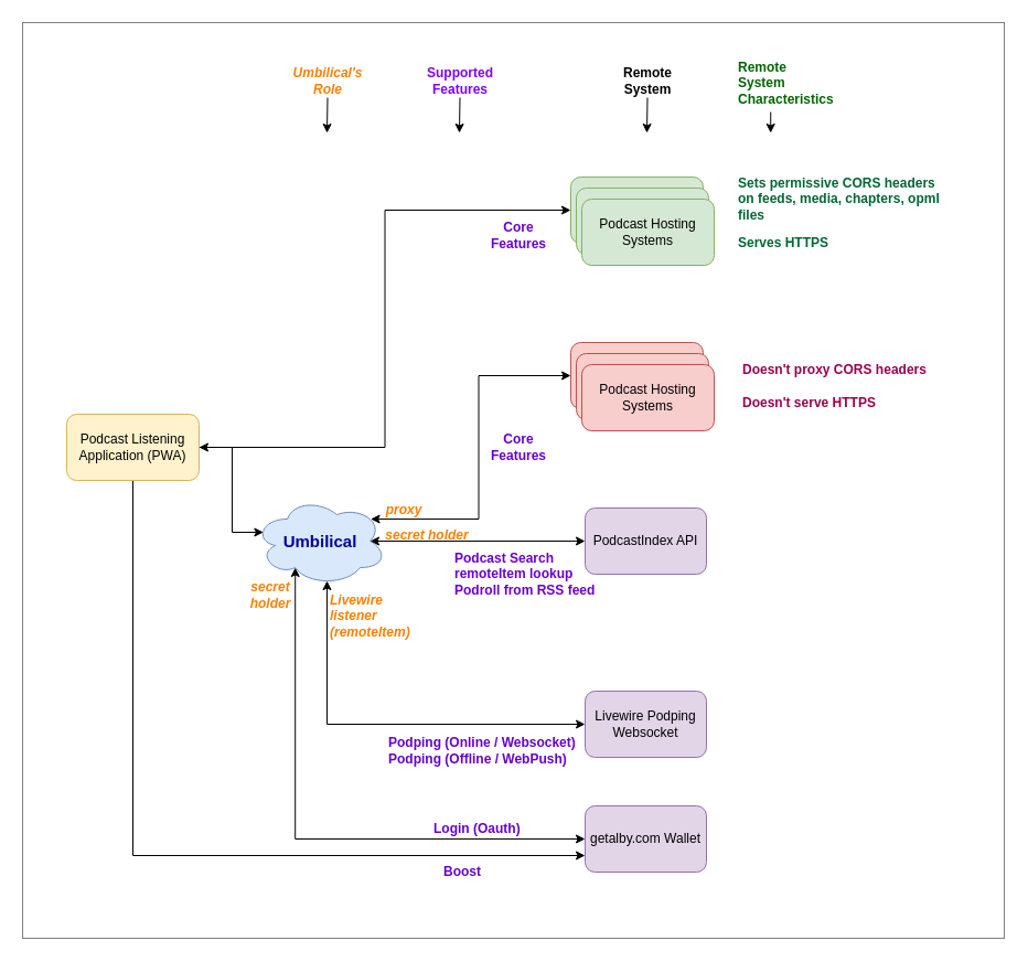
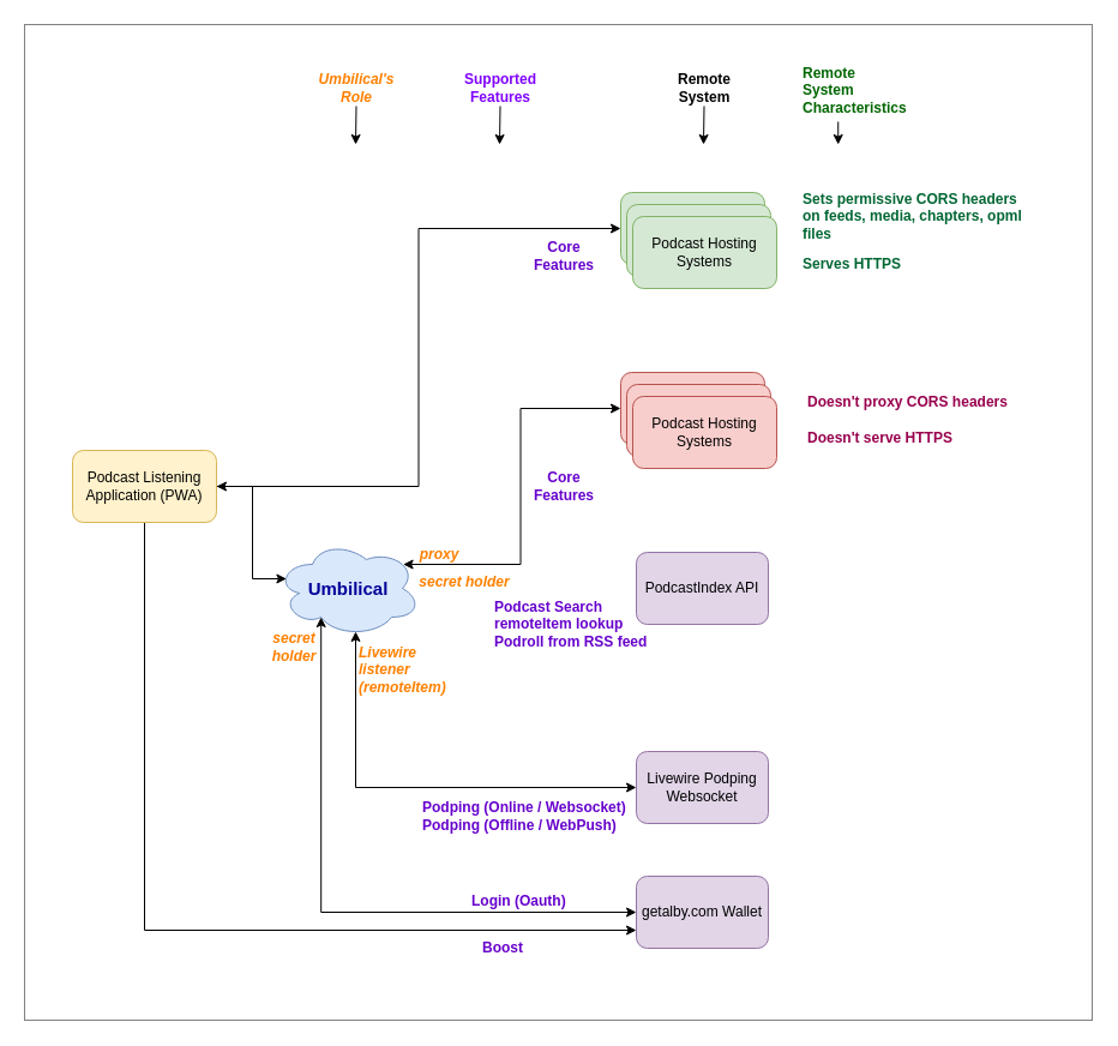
  <mxCell id="0" />
  <mxCell id="1" parent="0" />
  <mxCell id="2" style="edgeStyle=orthogonalEdgeStyle;rounded=0;orthogonalLoop=1;jettySize=auto;html=1;exitX=1;exitY=0.5;exitDx=0;exitDy=0;entryX=0;entryY=0.5;entryDx=0;entryDy=0;" parent="1" source="4" target="14" edge="1"><mxGeometry relative="1" as="geometry" /></mxCell>
  <mxCell id="3" style="edgeStyle=orthogonalEdgeStyle;rounded=0;orthogonalLoop=1;jettySize=auto;html=1;exitX=0.5;exitY=1;exitDx=0;exitDy=0;entryX=0;entryY=0.75;entryDx=0;entryDy=0;" parent="1" source="4" target="7" edge="1"><mxGeometry relative="1" as="geometry" /></mxCell>
  <mxCell id="4" value="Podcast Listening Application (PWA)" style="rounded=1;whiteSpace=wrap;html=1;fillColor=#fff2cc;strokeColor=#d6b656;" parent="1" vertex="1"><mxGeometry x="60" y="375" width="120" height="60" as="geometry" /></mxCell>
  <mxCell id="5" value="Podcast Hosting System" style="rounded=1;whiteSpace=wrap;html=1;fillColor=#f8cecc;strokeColor=#b85450;" parent="1" vertex="1"><mxGeometry x="517" y="310" width="120" height="60" as="geometry" /></mxCell>
  <mxCell id="6" value="PodcastIndex API" style="rounded=1;whiteSpace=wrap;html=1;fillColor=#e1d5e7;strokeColor=#9673a6;" parent="1" vertex="1"><mxGeometry x="530" y="460" width="110" height="60" as="geometry" /></mxCell>
  <mxCell id="7" value="getalby.com Wallet" style="rounded=1;whiteSpace=wrap;html=1;fillColor=#e1d5e7;strokeColor=#9673a6;" parent="1" vertex="1"><mxGeometry x="530" y="730" width="110" height="60" as="geometry" /></mxCell>
  <mxCell id="8" value="Livewire Podping Websocket" style="rounded=1;whiteSpace=wrap;html=1;fillColor=#e1d5e7;strokeColor=#9673a6;" parent="1" vertex="1"><mxGeometry x="530" y="626" width="110" height="60" as="geometry" /></mxCell>
  <mxCell id="9" value="&lt;font color=&quot;#99004d&quot;&gt;&lt;b&gt;Doesn't proxy CORS headers&lt;/b&gt;&lt;/font&gt;" style="text;html=1;align=left;verticalAlign=middle;whiteSpace=wrap;rounded=0;" parent="1" vertex="1"><mxGeometry x="671" y="315" width="180" height="40" as="geometry" /></mxCell>
  <mxCell id="10" value="&lt;font color=&quot;#99004d&quot;&gt;&lt;b&gt;Doesn't serve HTTPS&lt;/b&gt;&lt;/font&gt;" style="text;html=1;align=left;verticalAlign=middle;whiteSpace=wrap;rounded=0;" parent="1" vertex="1"><mxGeometry x="671" y="350" width="180" height="30" as="geometry" /></mxCell>
  <mxCell id="11" value="Podcast Hosting System" style="rounded=1;whiteSpace=wrap;html=1;fillColor=#f8cecc;strokeColor=#b85450;" parent="1" vertex="1"><mxGeometry x="522" y="320" width="120" height="60" as="geometry" /></mxCell>
  <mxCell id="12" value="Podcast Hosting Systems" style="rounded=1;whiteSpace=wrap;html=1;fillColor=#f8cecc;strokeColor=#b85450;" parent="1" vertex="1"><mxGeometry x="527" y="330" width="120" height="60" as="geometry" /></mxCell>
  <mxCell id="13" value="" style="group" parent="1" vertex="1" connectable="0"><mxGeometry x="397" y="230" width="340" height="80" as="geometry" /></mxCell>
  <mxCell id="14" value="Podcast Hosting System" style="rounded=1;whiteSpace=wrap;html=1;fillColor=#d5e8d4;strokeColor=#82b366;" parent="13" vertex="1"><mxGeometry x="120" y="-70" width="120" height="60" as="geometry" /></mxCell>
  <mxCell id="15" value="Podcast Hosting System" style="rounded=1;whiteSpace=wrap;html=1;fillColor=#d5e8d4;strokeColor=#82b366;" parent="13" vertex="1"><mxGeometry x="125" y="-60" width="120" height="60" as="geometry" /></mxCell>
  <mxCell id="16" value="Podcast Hosting Systems" style="rounded=1;whiteSpace=wrap;html=1;fillColor=#d5e8d4;strokeColor=#82b366;" parent="13" vertex="1"><mxGeometry x="130" y="-50" width="120" height="60" as="geometry" /></mxCell>
  <mxCell id="17" value="&lt;font color=&quot;#006633&quot;&gt;&lt;b&gt;Sets permissive CORS headers on feeds, media, chapters, opml files&lt;/b&gt;&lt;/font&gt;" style="text;html=1;align=left;verticalAlign=middle;whiteSpace=wrap;rounded=0;" parent="13" vertex="1"><mxGeometry x="270" y="-70" width="190" height="40" as="geometry" /></mxCell>
  <mxCell id="18" value="&lt;b&gt;&lt;font color=&quot;#006633&quot;&gt;Serves HTTPS&lt;/font&gt;&lt;/b&gt;" style="text;html=1;align=left;verticalAlign=middle;whiteSpace=wrap;rounded=0;" parent="13" vertex="1"><mxGeometry x="270" y="-30" width="180" height="40" as="geometry" /></mxCell>
  <mxCell id="19" style="edgeStyle=orthogonalEdgeStyle;rounded=0;orthogonalLoop=1;jettySize=auto;html=1;exitX=0.88;exitY=0.25;exitDx=0;exitDy=0;exitPerimeter=0;entryX=0;entryY=0.5;entryDx=0;entryDy=0;startArrow=classic;startFill=1;" parent="1" source="23" target="5" edge="1"><mxGeometry relative="1" as="geometry" /></mxCell>
- <mxCell id="20" style="edgeStyle=orthogonalEdgeStyle;rounded=0;orthogonalLoop=1;jettySize=auto;html=1;exitX=0.875;exitY=0.5;exitDx=0;exitDy=0;exitPerimeter=0;entryX=0;entryY=0.5;entryDx=0;entryDy=0;startArrow=classic;startFill=1;" parent="1" source="23" target="6" edge="1"><mxGeometry relative="1" as="geometry" /></mxCell>
  <mxCell id="21" style="edgeStyle=orthogonalEdgeStyle;rounded=0;orthogonalLoop=1;jettySize=auto;html=1;exitX=0.55;exitY=0.95;exitDx=0;exitDy=0;exitPerimeter=0;entryX=0;entryY=0.5;entryDx=0;entryDy=0;startArrow=classic;startFill=1;" parent="1" source="23" target="8" edge="1"><mxGeometry relative="1" as="geometry"><Array as="points"><mxPoint x="296" y="656" /></Array></mxGeometry></mxCell>
  <mxCell id="22" style="edgeStyle=orthogonalEdgeStyle;rounded=0;orthogonalLoop=1;jettySize=auto;html=1;exitX=0.31;exitY=0.8;exitDx=0;exitDy=0;exitPerimeter=0;entryX=0;entryY=0.5;entryDx=0;entryDy=0;startArrow=classic;startFill=1;" parent="1" source="23" target="7" edge="1"><mxGeometry relative="1" as="geometry"><Array as="points"><mxPoint x="267" y="760" /></Array></mxGeometry></mxCell>
  <mxCell id="23" value="Umbilical" style="ellipse;shape=cloud;whiteSpace=wrap;html=1;fillColor=#dae8fc;strokeColor=#6c8ebf;fontColor=#000099;fontSize=15;fontStyle=1" parent="1" vertex="1"><mxGeometry x="230" y="450" width="120" height="80" as="geometry" /></mxCell>
  <mxCell id="24" value="Core Features" style="text;html=1;align=center;verticalAlign=middle;whiteSpace=wrap;rounded=0;fontColor=#6600CC;fontStyle=1" parent="1" vertex="1"><mxGeometry x="440" y="390" width="60" height="30" as="geometry" /></mxCell>
  <mxCell id="25" style="edgeStyle=orthogonalEdgeStyle;rounded=0;orthogonalLoop=1;jettySize=auto;html=1;exitX=1;exitY=0.5;exitDx=0;exitDy=0;entryX=0.07;entryY=0.4;entryDx=0;entryDy=0;entryPerimeter=0;startArrow=classic;startFill=1;" parent="1" source="4" target="23" edge="1"><mxGeometry relative="1" as="geometry"><Array as="points"><mxPoint x="210" y="405" /><mxPoint x="210" y="482" /></Array></mxGeometry></mxCell>
  <mxCell id="26" value="" style="group" parent="1" vertex="1" connectable="0"><mxGeometry x="390" y="740" width="180" height="34" as="geometry" /></mxCell>
  <mxCell id="27" value="Login (Oauth)" style="text;html=1;align=left;verticalAlign=middle;whiteSpace=wrap;rounded=0;fontColor=#6600CC;fontStyle=1" parent="26" vertex="1"><mxGeometry x="1" width="180" height="21.935" as="geometry" /></mxCell>
  <mxCell id="28" value="" style="group" parent="1" vertex="1" connectable="0"><mxGeometry x="386.5" y="769" width="73.5" height="34" as="geometry" /></mxCell>
  <mxCell id="29" value="Boost" style="text;html=1;align=left;verticalAlign=middle;whiteSpace=wrap;rounded=0;fontColor=#6600CC;fontStyle=1" parent="28" vertex="1"><mxGeometry x="13.475" y="10" width="15.925" height="21.94" as="geometry" /></mxCell>
  <mxCell id="30" style="edgeStyle=orthogonalEdgeStyle;rounded=0;orthogonalLoop=1;jettySize=auto;html=1;exitX=0.5;exitY=1;exitDx=0;exitDy=0;" edge="1" parent="1" source="31"><mxGeometry relative="1" as="geometry"><mxPoint x="586" y="120" as="targetPoint" /></mxGeometry></mxCell>
  <mxCell id="31" value="Remote System" style="text;html=1;align=center;verticalAlign=middle;whiteSpace=wrap;rounded=0;fontStyle=1" vertex="1" parent="1"><mxGeometry x="556.5" y="58" width="60" height="30" as="geometry" /></mxCell>
  <mxCell id="32" style="edgeStyle=orthogonalEdgeStyle;rounded=0;orthogonalLoop=1;jettySize=auto;html=1;exitX=0.5;exitY=1;exitDx=0;exitDy=0;" edge="1" parent="1" source="33"><mxGeometry relative="1" as="geometry"><mxPoint x="698.222" y="120" as="targetPoint" /></mxGeometry></mxCell>
  <mxCell id="33" value="Remote System Characteristics" style="text;html=1;align=left;verticalAlign=middle;whiteSpace=wrap;rounded=0;fontStyle=1;fontColor=#006600;" vertex="1" parent="1"><mxGeometry x="666.5" y="49" width="63.5" height="52" as="geometry" /></mxCell>
  <mxCell id="34" style="edgeStyle=orthogonalEdgeStyle;rounded=0;orthogonalLoop=1;jettySize=auto;html=1;exitX=0.5;exitY=1;exitDx=0;exitDy=0;" edge="1" parent="1" source="35"><mxGeometry relative="1" as="geometry"><mxPoint x="416" y="120" as="targetPoint" /></mxGeometry></mxCell>
  <mxCell id="35" value="Supported Features" style="text;html=1;align=center;verticalAlign=middle;whiteSpace=wrap;rounded=0;fontStyle=1;fontColor=#7F00FF;" vertex="1" parent="1"><mxGeometry x="386.5" y="58" width="60" height="30" as="geometry" /></mxCell>
  <mxCell id="36" style="edgeStyle=orthogonalEdgeStyle;rounded=0;orthogonalLoop=1;jettySize=auto;html=1;exitX=0.5;exitY=1;exitDx=0;exitDy=0;" edge="1" parent="1" source="37"><mxGeometry relative="1" as="geometry"><mxPoint x="296" y="120" as="targetPoint" /></mxGeometry></mxCell>
  <mxCell id="37" value="Umbilical's Role" style="text;html=1;align=center;verticalAlign=middle;whiteSpace=wrap;rounded=0;fontStyle=3;fontColor=#FF8000;" vertex="1" parent="1"><mxGeometry x="266.5" y="58" width="60" height="30" as="geometry" /></mxCell>
  <mxCell id="38" value="Podcast Search&lt;div&gt;remoteItem lookup&lt;/div&gt;&lt;div&gt;&lt;span style=&quot;background-color: initial;&quot;&gt;Podroll from RSS feed&lt;/span&gt;&lt;/div&gt;" style="text;html=1;align=left;verticalAlign=middle;whiteSpace=wrap;rounded=0;fontColor=#6600CC;fontStyle=1;container=0;strokeColor=none;" parent="1" vertex="1"><mxGeometry x="410" y="500" width="140" height="40" as="geometry" /></mxCell>
  <mxCell id="39" value="Podping (Online / Websocket)&lt;div&gt;Podping (Offline / WebPush)&lt;/div&gt;" style="text;html=1;align=left;verticalAlign=middle;whiteSpace=wrap;rounded=0;fontColor=#6600CC;fontStyle=1" parent="1" vertex="1"><mxGeometry x="350" y="660" width="180" height="40" as="geometry" /></mxCell>
  <mxCell id="40" value="Core Features" style="text;html=1;align=center;verticalAlign=middle;whiteSpace=wrap;rounded=0;fontColor=#6600CC;fontStyle=1" vertex="1" parent="1"><mxGeometry x="440" y="198" width="60" height="30" as="geometry" /></mxCell>
  <mxCell id="41" value="proxy" style="text;html=1;align=center;verticalAlign=middle;whiteSpace=wrap;rounded=0;fontStyle=3;fontColor=#FF8000;" vertex="1" parent="1"><mxGeometry x="335.5" y="447" width="60" height="30" as="geometry" /></mxCell>
  <mxCell id="42" value="secret holder" style="text;html=1;align=center;verticalAlign=middle;whiteSpace=wrap;rounded=0;fontStyle=3;fontColor=#FF8000;" vertex="1" parent="1"><mxGeometry x="326.5" y="470" width="120" height="30" as="geometry" /></mxCell>
  <mxCell id="43" value="Livewire listener&lt;div&gt;(remoteItem)&lt;/div&gt;" style="text;html=1;align=left;verticalAlign=middle;whiteSpace=wrap;rounded=0;fontStyle=3;fontColor=#FF8000;" vertex="1" parent="1"><mxGeometry x="297" y="538" width="90" height="40" as="geometry" /></mxCell>
  <mxCell id="44" value="secret holder" style="text;html=1;align=center;verticalAlign=middle;whiteSpace=wrap;rounded=0;fontStyle=3;fontColor=#FF8000;" vertex="1" parent="1"><mxGeometry x="210" y="524" width="70" height="30" as="geometry" /></mxCell>
  <mxCell id="45" value="" style="rounded=0;whiteSpace=wrap;html=1;fillColor=none;strokeColor=#808080;" vertex="1" parent="1"><mxGeometry x="20" y="20" width="890" height="830" as="geometry" /></mxCell>
